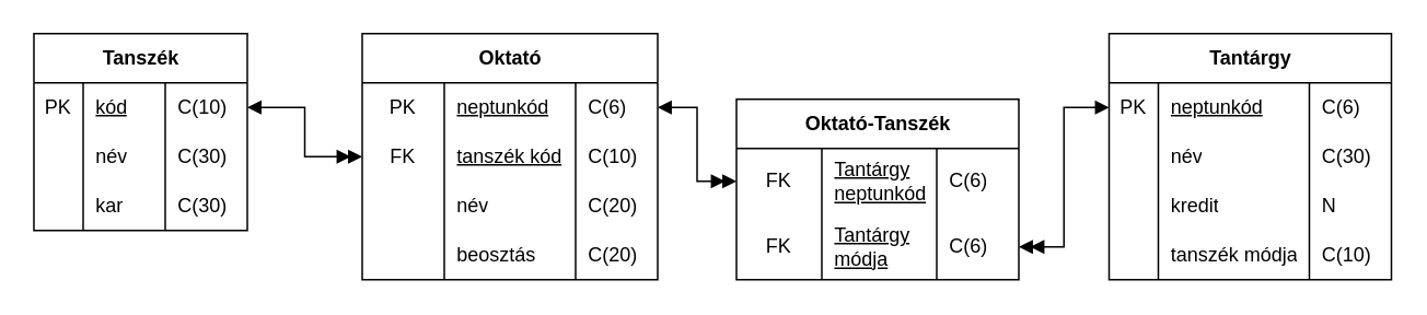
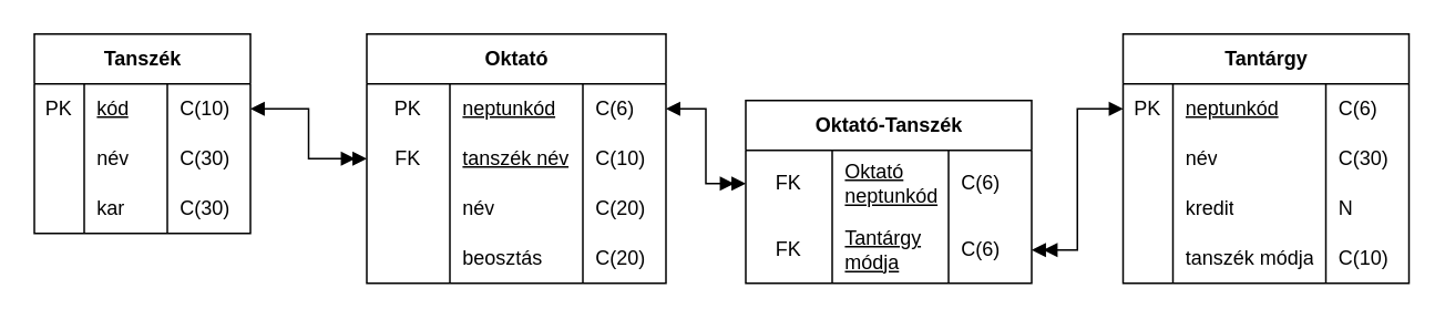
  <mxCell id="0" />
  <mxCell id="1" parent="0" />
  <mxCell id="2" value="Tanszék" style="shape=table;startSize=30;container=1;collapsible=1;childLayout=tableLayout;fixedRows=1;rowLines=0;fontStyle=1;align=center;resizeLast=1;html=1;" parent="1" vertex="1"><mxGeometry y="20" width="130" height="120" as="geometry" x="20" /></mxCell>
  <mxCell id="3" style="shape=tableRow;horizontal=0;startSize=0;swimlaneHead=0;swimlaneBody=0;fillColor=none;collapsible=0;dropTarget=0;points=[[0,0.5],[1,0.5]];portConstraint=eastwest;top=0;left=0;right=0;bottom=0;" parent="2" vertex="1"><mxGeometry y="30" width="130" height="30" as="geometry" /></mxCell>
  <mxCell id="4" value="PK" style="shape=partialRectangle;connectable=0;fillColor=none;top=0;left=0;bottom=0;right=0;editable=1;overflow=hidden;whiteSpace=wrap;html=1;" parent="3" vertex="1"><mxGeometry width="30" height="30" as="geometry"><mxRectangle width="30" height="30" as="alternateBounds" /></mxGeometry></mxCell>
  <mxCell id="5" value="&lt;u&gt;kód&lt;/u&gt;" style="shape=partialRectangle;connectable=0;fillColor=none;top=0;left=0;bottom=0;right=0;align=left;spacingLeft=6;overflow=hidden;whiteSpace=wrap;html=1;" parent="3" vertex="1"><mxGeometry x="30" width="50" height="30" as="geometry"><mxRectangle width="50" height="30" as="alternateBounds" /></mxGeometry></mxCell>
  <mxCell id="6" value="C(10)" style="shape=partialRectangle;connectable=0;fillColor=none;top=0;left=0;bottom=0;right=0;align=left;spacingLeft=6;overflow=hidden;whiteSpace=wrap;html=1;" parent="3" vertex="1"><mxGeometry x="80" width="50" height="30" as="geometry"><mxRectangle width="50" height="30" as="alternateBounds" /></mxGeometry></mxCell>
  <mxCell id="7" value="" style="shape=tableRow;horizontal=0;startSize=0;swimlaneHead=0;swimlaneBody=0;fillColor=none;collapsible=0;dropTarget=0;points=[[0,0.5],[1,0.5]];portConstraint=eastwest;top=0;left=0;right=0;bottom=0;" parent="2" vertex="1"><mxGeometry y="60" width="130" height="30" as="geometry" /></mxCell>
  <mxCell id="8" value="" style="shape=partialRectangle;connectable=0;fillColor=none;top=0;left=0;bottom=0;right=0;editable=1;overflow=hidden;whiteSpace=wrap;html=1;" parent="7" vertex="1"><mxGeometry width="30" height="30" as="geometry"><mxRectangle width="30" height="30" as="alternateBounds" /></mxGeometry></mxCell>
  <mxCell id="9" value="név" style="shape=partialRectangle;connectable=0;fillColor=none;top=0;left=0;bottom=0;right=0;align=left;spacingLeft=6;overflow=hidden;whiteSpace=wrap;html=1;" parent="7" vertex="1"><mxGeometry x="30" width="50" height="30" as="geometry"><mxRectangle width="50" height="30" as="alternateBounds" /></mxGeometry></mxCell>
  <mxCell id="10" value="C(30)" style="shape=partialRectangle;connectable=0;fillColor=none;top=0;left=0;bottom=0;right=0;align=left;spacingLeft=6;overflow=hidden;whiteSpace=wrap;html=1;" parent="7" vertex="1"><mxGeometry x="80" width="50" height="30" as="geometry"><mxRectangle width="50" height="30" as="alternateBounds" /></mxGeometry></mxCell>
  <mxCell id="11" value="" style="shape=tableRow;horizontal=0;startSize=0;swimlaneHead=0;swimlaneBody=0;fillColor=none;collapsible=0;dropTarget=0;points=[[0,0.5],[1,0.5]];portConstraint=eastwest;top=0;left=0;right=0;bottom=0;" parent="2" vertex="1"><mxGeometry y="90" width="130" height="30" as="geometry" /></mxCell>
  <mxCell id="12" value="" style="shape=partialRectangle;connectable=0;fillColor=none;top=0;left=0;bottom=0;right=0;editable=1;overflow=hidden;whiteSpace=wrap;html=1;" parent="11" vertex="1"><mxGeometry width="30" height="30" as="geometry"><mxRectangle width="30" height="30" as="alternateBounds" /></mxGeometry></mxCell>
  <mxCell id="13" value="kar" style="shape=partialRectangle;connectable=0;fillColor=none;top=0;left=0;bottom=0;right=0;align=left;spacingLeft=6;overflow=hidden;whiteSpace=wrap;html=1;" parent="11" vertex="1"><mxGeometry x="30" width="50" height="30" as="geometry"><mxRectangle width="50" height="30" as="alternateBounds" /></mxGeometry></mxCell>
  <mxCell id="14" value="C(30)" style="shape=partialRectangle;connectable=0;fillColor=none;top=0;left=0;bottom=0;right=0;align=left;spacingLeft=6;overflow=hidden;whiteSpace=wrap;html=1;perimeterSpacing=0;" parent="11" vertex="1"><mxGeometry x="80" width="50" height="30" as="geometry"><mxRectangle width="50" height="30" as="alternateBounds" /></mxGeometry></mxCell>
  <mxCell id="15" value="Oktató" style="shape=table;startSize=30;container=1;collapsible=1;childLayout=tableLayout;fixedRows=1;rowLines=0;fontStyle=1;align=center;resizeLast=1;html=1;" parent="1" vertex="1"><mxGeometry x="220" y="20" width="180" height="150" as="geometry" /></mxCell>
  <mxCell id="16" style="shape=tableRow;horizontal=0;startSize=0;swimlaneHead=0;swimlaneBody=0;fillColor=none;collapsible=0;dropTarget=0;points=[[0,0.5],[1,0.5]];portConstraint=eastwest;top=0;left=0;right=0;bottom=0;" parent="15" vertex="1"><mxGeometry y="30" width="180" height="30" as="geometry" /></mxCell>
  <mxCell id="17" value="PK" style="shape=partialRectangle;connectable=0;fillColor=none;top=0;left=0;bottom=0;right=0;editable=1;overflow=hidden;whiteSpace=wrap;html=1;" parent="16" vertex="1"><mxGeometry width="50" height="30" as="geometry"><mxRectangle width="50" height="30" as="alternateBounds" /></mxGeometry></mxCell>
  <mxCell id="18" value="&lt;u&gt;neptunkód&lt;/u&gt;" style="shape=partialRectangle;connectable=0;fillColor=none;top=0;left=0;bottom=0;right=0;align=left;spacingLeft=6;overflow=hidden;whiteSpace=wrap;html=1;" parent="16" vertex="1"><mxGeometry x="50" width="80" height="30" as="geometry"><mxRectangle width="80" height="30" as="alternateBounds" /></mxGeometry></mxCell>
  <mxCell id="19" value="C(6)" style="shape=partialRectangle;connectable=0;fillColor=none;top=0;left=0;bottom=0;right=0;align=left;spacingLeft=6;overflow=hidden;whiteSpace=wrap;html=1;" parent="16" vertex="1"><mxGeometry x="130" width="50" height="30" as="geometry"><mxRectangle width="50" height="30" as="alternateBounds" /></mxGeometry></mxCell>
  <mxCell id="20" style="shape=tableRow;horizontal=0;startSize=0;swimlaneHead=0;swimlaneBody=0;fillColor=none;collapsible=0;dropTarget=0;points=[[0,0.5],[1,0.5]];portConstraint=eastwest;top=0;left=0;right=0;bottom=0;" parent="15" vertex="1"><mxGeometry y="60" width="180" height="30" as="geometry" /></mxCell>
  <mxCell id="21" value="FK" style="shape=partialRectangle;connectable=0;fillColor=none;top=0;left=0;bottom=0;right=0;editable=1;overflow=hidden;whiteSpace=wrap;html=1;" parent="20" vertex="1"><mxGeometry width="50" height="30" as="geometry"><mxRectangle width="50" height="30" as="alternateBounds" /></mxGeometry></mxCell>
- <mxCell id="22" value="tanszék kód" style="shape=partialRectangle;connectable=0;fillColor=none;top=0;left=0;bottom=0;right=0;align=left;spacingLeft=6;overflow=hidden;whiteSpace=wrap;html=1;fontStyle=4" parent="20" vertex="1"><mxGeometry x="50" width="80" height="30" as="geometry"><mxRectangle width="80" height="30" as="alternateBounds" /></mxGeometry></mxCell>
+ <mxCell id="22" value="tanszék név" style="shape=partialRectangle;connectable=0;fillColor=none;top=0;left=0;bottom=0;right=0;align=left;spacingLeft=6;overflow=hidden;whiteSpace=wrap;html=1;fontStyle=4" parent="20" vertex="1"><mxGeometry x="50" width="80" height="30" as="geometry"><mxRectangle width="80" height="30" as="alternateBounds" /></mxGeometry></mxCell>
  <mxCell id="23" value="C(10)" style="shape=partialRectangle;connectable=0;fillColor=none;top=0;left=0;bottom=0;right=0;align=left;spacingLeft=6;overflow=hidden;whiteSpace=wrap;html=1;" parent="20" vertex="1"><mxGeometry x="130" width="50" height="30" as="geometry"><mxRectangle width="50" height="30" as="alternateBounds" /></mxGeometry></mxCell>
  <mxCell id="24" value="" style="shape=tableRow;horizontal=0;startSize=0;swimlaneHead=0;swimlaneBody=0;fillColor=none;collapsible=0;dropTarget=0;points=[[0,0.5],[1,0.5]];portConstraint=eastwest;top=0;left=0;right=0;bottom=0;" parent="15" vertex="1"><mxGeometry y="90" width="180" height="30" as="geometry" /></mxCell>
  <mxCell id="25" value="" style="shape=partialRectangle;connectable=0;fillColor=none;top=0;left=0;bottom=0;right=0;editable=1;overflow=hidden;whiteSpace=wrap;html=1;" parent="24" vertex="1"><mxGeometry width="50" height="30" as="geometry"><mxRectangle width="50" height="30" as="alternateBounds" /></mxGeometry></mxCell>
  <mxCell id="26" value="név" style="shape=partialRectangle;connectable=0;fillColor=none;top=0;left=0;bottom=0;right=0;align=left;spacingLeft=6;overflow=hidden;whiteSpace=wrap;html=1;" parent="24" vertex="1"><mxGeometry x="50" width="80" height="30" as="geometry"><mxRectangle width="80" height="30" as="alternateBounds" /></mxGeometry></mxCell>
  <mxCell id="27" value="C(20)" style="shape=partialRectangle;connectable=0;fillColor=none;top=0;left=0;bottom=0;right=0;align=left;spacingLeft=6;overflow=hidden;whiteSpace=wrap;html=1;" parent="24" vertex="1"><mxGeometry x="130" width="50" height="30" as="geometry"><mxRectangle width="50" height="30" as="alternateBounds" /></mxGeometry></mxCell>
  <mxCell id="28" value="" style="shape=tableRow;horizontal=0;startSize=0;swimlaneHead=0;swimlaneBody=0;fillColor=none;collapsible=0;dropTarget=0;points=[[0,0.5],[1,0.5]];portConstraint=eastwest;top=0;left=0;right=0;bottom=0;" parent="15" vertex="1"><mxGeometry y="120" width="180" height="30" as="geometry" /></mxCell>
  <mxCell id="29" value="" style="shape=partialRectangle;connectable=0;fillColor=none;top=0;left=0;bottom=0;right=0;editable=1;overflow=hidden;whiteSpace=wrap;html=1;" parent="28" vertex="1"><mxGeometry width="50" height="30" as="geometry"><mxRectangle width="50" height="30" as="alternateBounds" /></mxGeometry></mxCell>
  <mxCell id="30" value="beosztás" style="shape=partialRectangle;connectable=0;fillColor=none;top=0;left=0;bottom=0;right=0;align=left;spacingLeft=6;overflow=hidden;whiteSpace=wrap;html=1;" parent="28" vertex="1"><mxGeometry x="50" width="80" height="30" as="geometry"><mxRectangle width="80" height="30" as="alternateBounds" /></mxGeometry></mxCell>
  <mxCell id="31" value="C(20)" style="shape=partialRectangle;connectable=0;fillColor=none;top=0;left=0;bottom=0;right=0;align=left;spacingLeft=6;overflow=hidden;whiteSpace=wrap;html=1;perimeterSpacing=0;" parent="28" vertex="1"><mxGeometry x="130" width="50" height="30" as="geometry"><mxRectangle width="50" height="30" as="alternateBounds" /></mxGeometry></mxCell>
  <mxCell id="32" value="Tantárgy" style="shape=table;startSize=30;container=1;collapsible=1;childLayout=tableLayout;fixedRows=1;rowLines=0;fontStyle=1;align=center;resizeLast=1;html=1;" parent="1" vertex="1"><mxGeometry x="675" y="20" width="172" height="150" as="geometry" /></mxCell>
  <mxCell id="33" style="shape=tableRow;horizontal=0;startSize=0;swimlaneHead=0;swimlaneBody=0;fillColor=none;collapsible=0;dropTarget=0;points=[[0,0.5],[1,0.5]];portConstraint=eastwest;top=0;left=0;right=0;bottom=0;" parent="32" vertex="1"><mxGeometry y="30" width="172" height="30" as="geometry" /></mxCell>
  <mxCell id="34" value="PK" style="shape=partialRectangle;connectable=0;fillColor=none;top=0;left=0;bottom=0;right=0;editable=1;overflow=hidden;whiteSpace=wrap;html=1;" parent="33" vertex="1"><mxGeometry width="30" height="30" as="geometry"><mxRectangle width="30" height="30" as="alternateBounds" /></mxGeometry></mxCell>
  <mxCell id="35" value="&lt;u&gt;neptunkód&lt;/u&gt;" style="shape=partialRectangle;connectable=0;fillColor=none;top=0;left=0;bottom=0;right=0;align=left;spacingLeft=6;overflow=hidden;whiteSpace=wrap;html=1;" parent="33" vertex="1"><mxGeometry x="30" width="92" height="30" as="geometry"><mxRectangle width="92" height="30" as="alternateBounds" /></mxGeometry></mxCell>
  <mxCell id="36" value="C(6)" style="shape=partialRectangle;connectable=0;fillColor=none;top=0;left=0;bottom=0;right=0;align=left;spacingLeft=6;overflow=hidden;whiteSpace=wrap;html=1;" parent="33" vertex="1"><mxGeometry x="122" width="50" height="30" as="geometry"><mxRectangle width="50" height="30" as="alternateBounds" /></mxGeometry></mxCell>
  <mxCell id="37" value="" style="shape=tableRow;horizontal=0;startSize=0;swimlaneHead=0;swimlaneBody=0;fillColor=none;collapsible=0;dropTarget=0;points=[[0,0.5],[1,0.5]];portConstraint=eastwest;top=0;left=0;right=0;bottom=0;" parent="32" vertex="1"><mxGeometry y="60" width="172" height="30" as="geometry" /></mxCell>
  <mxCell id="38" value="" style="shape=partialRectangle;connectable=0;fillColor=none;top=0;left=0;bottom=0;right=0;editable=1;overflow=hidden;whiteSpace=wrap;html=1;" parent="37" vertex="1"><mxGeometry width="30" height="30" as="geometry"><mxRectangle width="30" height="30" as="alternateBounds" /></mxGeometry></mxCell>
  <mxCell id="39" value="név" style="shape=partialRectangle;connectable=0;fillColor=none;top=0;left=0;bottom=0;right=0;align=left;spacingLeft=6;overflow=hidden;whiteSpace=wrap;html=1;" parent="37" vertex="1"><mxGeometry x="30" width="92" height="30" as="geometry"><mxRectangle width="92" height="30" as="alternateBounds" /></mxGeometry></mxCell>
  <mxCell id="40" value="C(30)" style="shape=partialRectangle;connectable=0;fillColor=none;top=0;left=0;bottom=0;right=0;align=left;spacingLeft=6;overflow=hidden;whiteSpace=wrap;html=1;" parent="37" vertex="1"><mxGeometry x="122" width="50" height="30" as="geometry"><mxRectangle width="50" height="30" as="alternateBounds" /></mxGeometry></mxCell>
  <mxCell id="41" value="" style="shape=tableRow;horizontal=0;startSize=0;swimlaneHead=0;swimlaneBody=0;fillColor=none;collapsible=0;dropTarget=0;points=[[0,0.5],[1,0.5]];portConstraint=eastwest;top=0;left=0;right=0;bottom=0;" parent="32" vertex="1"><mxGeometry y="90" width="172" height="30" as="geometry" /></mxCell>
  <mxCell id="42" value="" style="shape=partialRectangle;connectable=0;fillColor=none;top=0;left=0;bottom=0;right=0;editable=1;overflow=hidden;whiteSpace=wrap;html=1;" parent="41" vertex="1"><mxGeometry width="30" height="30" as="geometry"><mxRectangle width="30" height="30" as="alternateBounds" /></mxGeometry></mxCell>
  <mxCell id="43" value="kredit" style="shape=partialRectangle;connectable=0;fillColor=none;top=0;left=0;bottom=0;right=0;align=left;spacingLeft=6;overflow=hidden;whiteSpace=wrap;html=1;" parent="41" vertex="1"><mxGeometry x="30" width="92" height="30" as="geometry"><mxRectangle width="92" height="30" as="alternateBounds" /></mxGeometry></mxCell>
  <mxCell id="44" value="N" style="shape=partialRectangle;connectable=0;fillColor=none;top=0;left=0;bottom=0;right=0;align=left;spacingLeft=6;overflow=hidden;whiteSpace=wrap;html=1;perimeterSpacing=0;" parent="41" vertex="1"><mxGeometry x="122" width="50" height="30" as="geometry"><mxRectangle width="50" height="30" as="alternateBounds" /></mxGeometry></mxCell>
  <mxCell id="45" style="shape=tableRow;horizontal=0;startSize=0;swimlaneHead=0;swimlaneBody=0;fillColor=none;collapsible=0;dropTarget=0;points=[[0,0.5],[1,0.5]];portConstraint=eastwest;top=0;left=0;right=0;bottom=0;" parent="32" vertex="1"><mxGeometry y="120" width="172" height="30" as="geometry" /></mxCell>
  <mxCell id="46" style="shape=partialRectangle;connectable=0;fillColor=none;top=0;left=0;bottom=0;right=0;editable=1;overflow=hidden;whiteSpace=wrap;html=1;" parent="45" vertex="1"><mxGeometry width="30" height="30" as="geometry"><mxRectangle width="30" height="30" as="alternateBounds" /></mxGeometry></mxCell>
  <mxCell id="47" value="tanszék módja" style="shape=partialRectangle;connectable=0;fillColor=none;top=0;left=0;bottom=0;right=0;align=left;spacingLeft=6;overflow=hidden;whiteSpace=wrap;html=1;" parent="45" vertex="1"><mxGeometry x="30" width="92" height="30" as="geometry"><mxRectangle width="92" height="30" as="alternateBounds" /></mxGeometry></mxCell>
  <mxCell id="48" value="C(10)" style="shape=partialRectangle;connectable=0;fillColor=none;top=0;left=0;bottom=0;right=0;align=left;spacingLeft=6;overflow=hidden;whiteSpace=wrap;html=1;perimeterSpacing=0;" parent="45" vertex="1"><mxGeometry x="122" width="50" height="30" as="geometry"><mxRectangle width="50" height="30" as="alternateBounds" /></mxGeometry></mxCell>
  <mxCell id="49" style="edgeStyle=orthogonalEdgeStyle;rounded=0;orthogonalLoop=1;jettySize=auto;html=1;entryX=0;entryY=0.5;entryDx=0;entryDy=0;endArrow=doubleBlock;endFill=1;startArrow=block;startFill=1;" parent="1" source="3" target="20" edge="1"><mxGeometry relative="1" as="geometry" /></mxCell>
  <mxCell id="50" value="Oktató-Tanszék" style="shape=table;startSize=30;container=1;collapsible=1;childLayout=tableLayout;fixedRows=1;rowLines=0;fontStyle=1;align=center;resizeLast=1;html=1;" parent="1" vertex="1"><mxGeometry x="448" y="60" width="172" height="110" as="geometry" /></mxCell>
  <mxCell id="51" style="shape=tableRow;horizontal=0;startSize=0;swimlaneHead=0;swimlaneBody=0;fillColor=none;collapsible=0;dropTarget=0;points=[[0,0.5],[1,0.5]];portConstraint=eastwest;top=0;left=0;right=0;bottom=0;" parent="50" vertex="1"><mxGeometry y="30" width="172" height="40" as="geometry" /></mxCell>
  <mxCell id="52" value="FK" style="shape=partialRectangle;connectable=0;fillColor=none;top=0;left=0;bottom=0;right=0;editable=1;overflow=hidden;whiteSpace=wrap;html=1;" parent="51" vertex="1"><mxGeometry width="52" height="40" as="geometry"><mxRectangle width="52" height="40" as="alternateBounds" /></mxGeometry></mxCell>
- <mxCell id="53" value="&lt;span&gt;Tantárgy&lt;/span&gt;&lt;div&gt;&lt;span&gt;neptunkód&lt;/span&gt;&lt;/div&gt;" style="shape=partialRectangle;connectable=0;fillColor=none;top=0;left=0;bottom=0;right=0;align=left;spacingLeft=6;overflow=hidden;whiteSpace=wrap;html=1;fontStyle=4" parent="51" vertex="1"><mxGeometry x="52" width="70" height="40" as="geometry"><mxRectangle width="70" height="40" as="alternateBounds" /></mxGeometry></mxCell>
+ <mxCell id="53" value="&lt;span&gt;Oktató&lt;/span&gt;&lt;div&gt;&lt;span&gt;neptunkód&lt;/span&gt;&lt;/div&gt;" style="shape=partialRectangle;connectable=0;fillColor=none;top=0;left=0;bottom=0;right=0;align=left;spacingLeft=6;overflow=hidden;whiteSpace=wrap;html=1;fontStyle=4" parent="51" vertex="1"><mxGeometry x="52" width="70" height="40" as="geometry"><mxRectangle width="70" height="40" as="alternateBounds" /></mxGeometry></mxCell>
  <mxCell id="54" value="C(6)" style="shape=partialRectangle;connectable=0;fillColor=none;top=0;left=0;bottom=0;right=0;align=left;spacingLeft=6;overflow=hidden;whiteSpace=wrap;html=1;" parent="51" vertex="1"><mxGeometry x="122" width="50" height="40" as="geometry"><mxRectangle width="50" height="40" as="alternateBounds" /></mxGeometry></mxCell>
  <mxCell id="55" value="" style="shape=tableRow;horizontal=0;startSize=0;swimlaneHead=0;swimlaneBody=0;fillColor=none;collapsible=0;dropTarget=0;points=[[0,0.5],[1,0.5]];portConstraint=eastwest;top=0;left=0;right=0;bottom=0;" parent="50" vertex="1"><mxGeometry y="70" width="172" height="40" as="geometry" /></mxCell>
  <mxCell id="56" value="FK" style="shape=partialRectangle;connectable=0;fillColor=none;top=0;left=0;bottom=0;right=0;editable=1;overflow=hidden;whiteSpace=wrap;html=1;" parent="55" vertex="1"><mxGeometry width="52" height="40" as="geometry"><mxRectangle width="52" height="40" as="alternateBounds" /></mxGeometry></mxCell>
  <mxCell id="57" value="Tantárgy&lt;div&gt;módja&lt;/div&gt;" style="shape=partialRectangle;connectable=0;fillColor=none;top=0;left=0;bottom=0;right=0;align=left;spacingLeft=6;overflow=hidden;whiteSpace=wrap;html=1;fontStyle=4" parent="55" vertex="1"><mxGeometry x="52" width="70" height="40" as="geometry"><mxRectangle width="70" height="40" as="alternateBounds" /></mxGeometry></mxCell>
  <mxCell id="58" value="C(6)" style="shape=partialRectangle;connectable=0;fillColor=none;top=0;left=0;bottom=0;right=0;align=left;spacingLeft=6;overflow=hidden;whiteSpace=wrap;html=1;" parent="55" vertex="1"><mxGeometry x="122" width="50" height="40" as="geometry"><mxRectangle width="50" height="40" as="alternateBounds" /></mxGeometry></mxCell>
  <mxCell id="59" style="edgeStyle=orthogonalEdgeStyle;rounded=0;orthogonalLoop=1;jettySize=auto;html=1;entryX=0;entryY=0.5;entryDx=0;entryDy=0;endArrow=doubleBlock;endFill=1;startArrow=block;startFill=1;" parent="1" source="16" target="51" edge="1"><mxGeometry relative="1" as="geometry" /></mxCell>
  <mxCell id="60" style="edgeStyle=orthogonalEdgeStyle;rounded=0;orthogonalLoop=1;jettySize=auto;html=1;entryX=1;entryY=0.5;entryDx=0;entryDy=0;endArrow=doubleBlock;endFill=1;startArrow=block;startFill=1;" parent="1" source="33" target="55" edge="1"><mxGeometry relative="1" as="geometry" /></mxCell>
